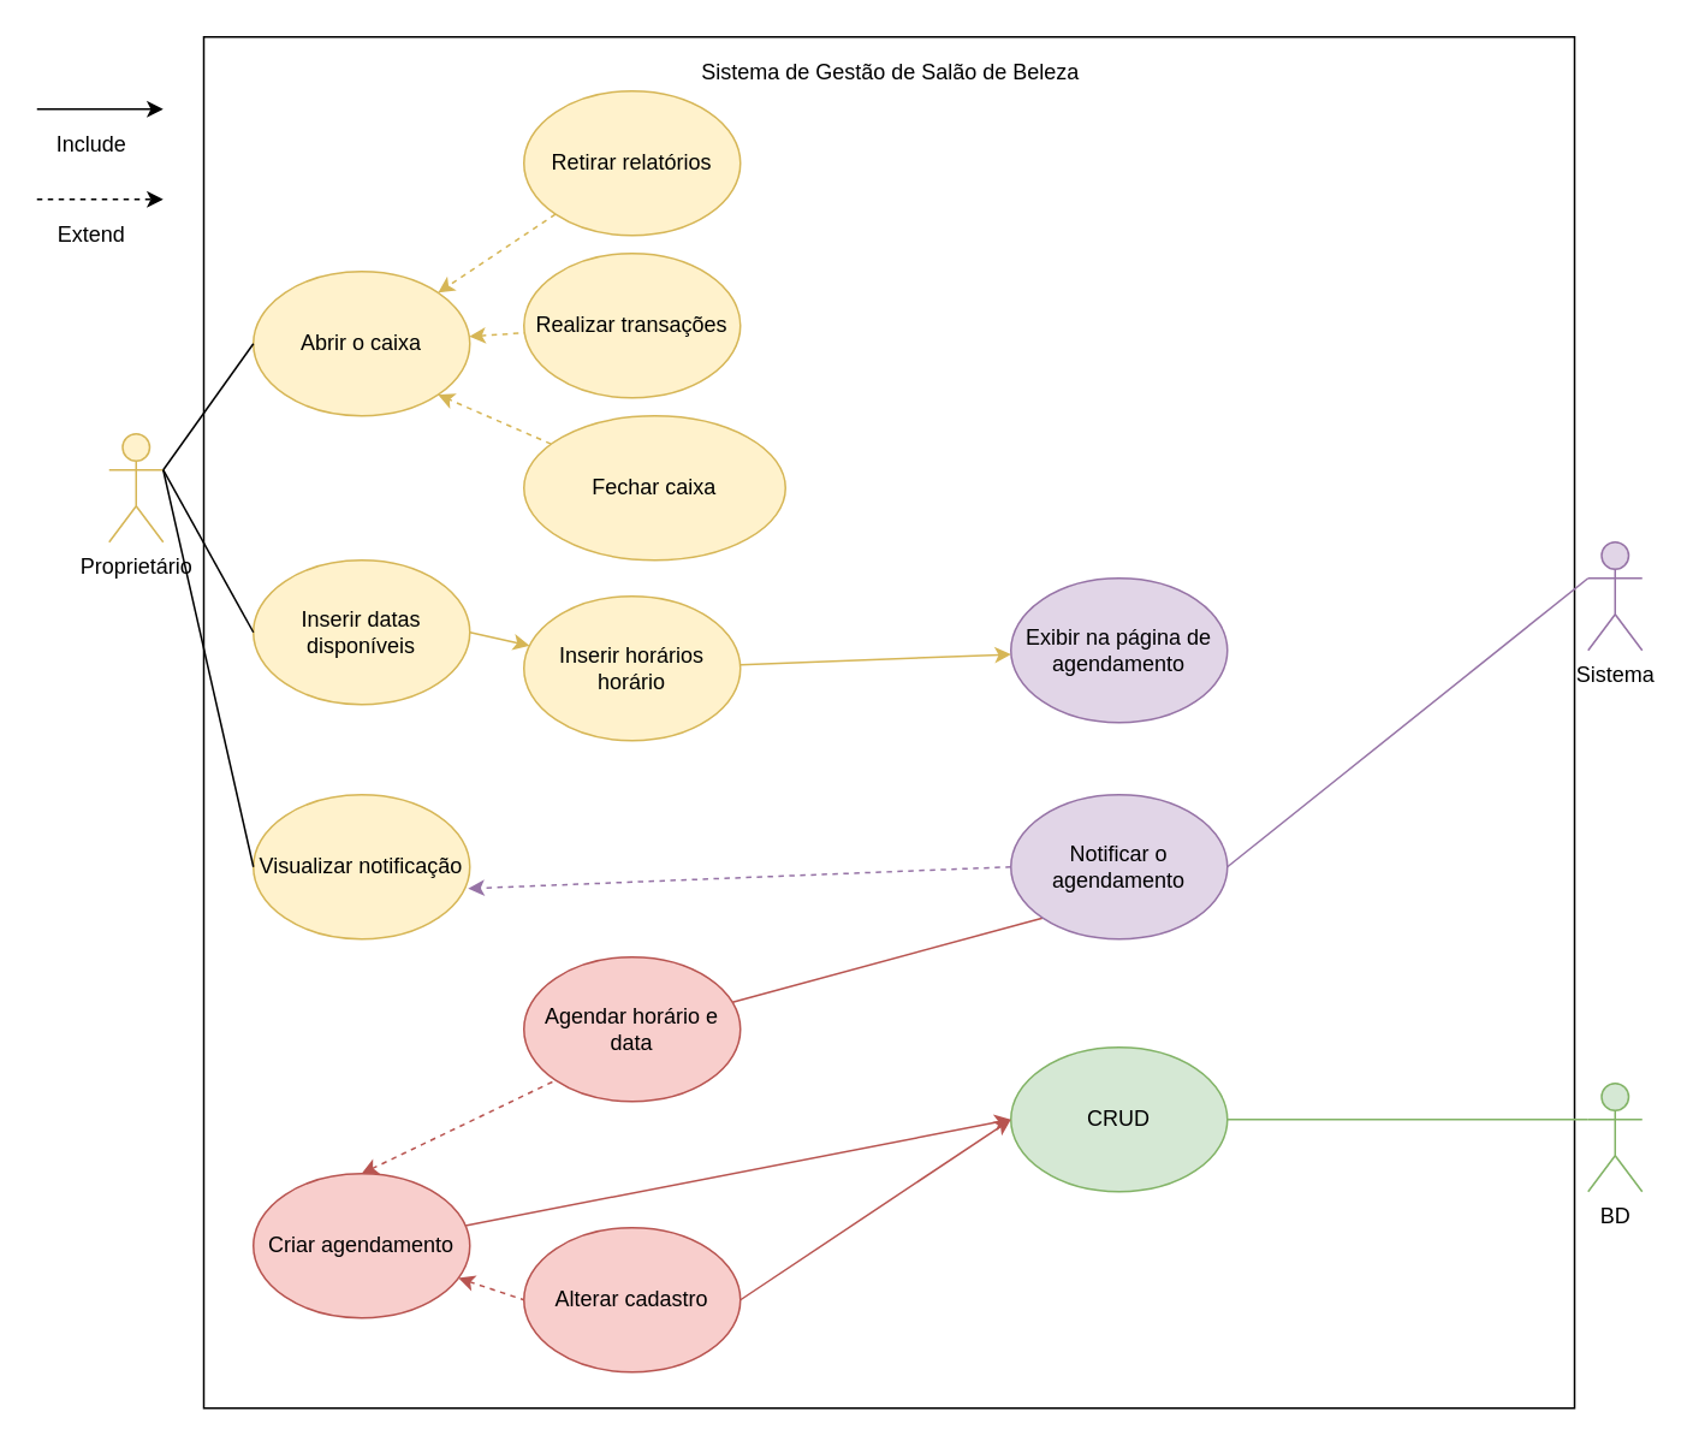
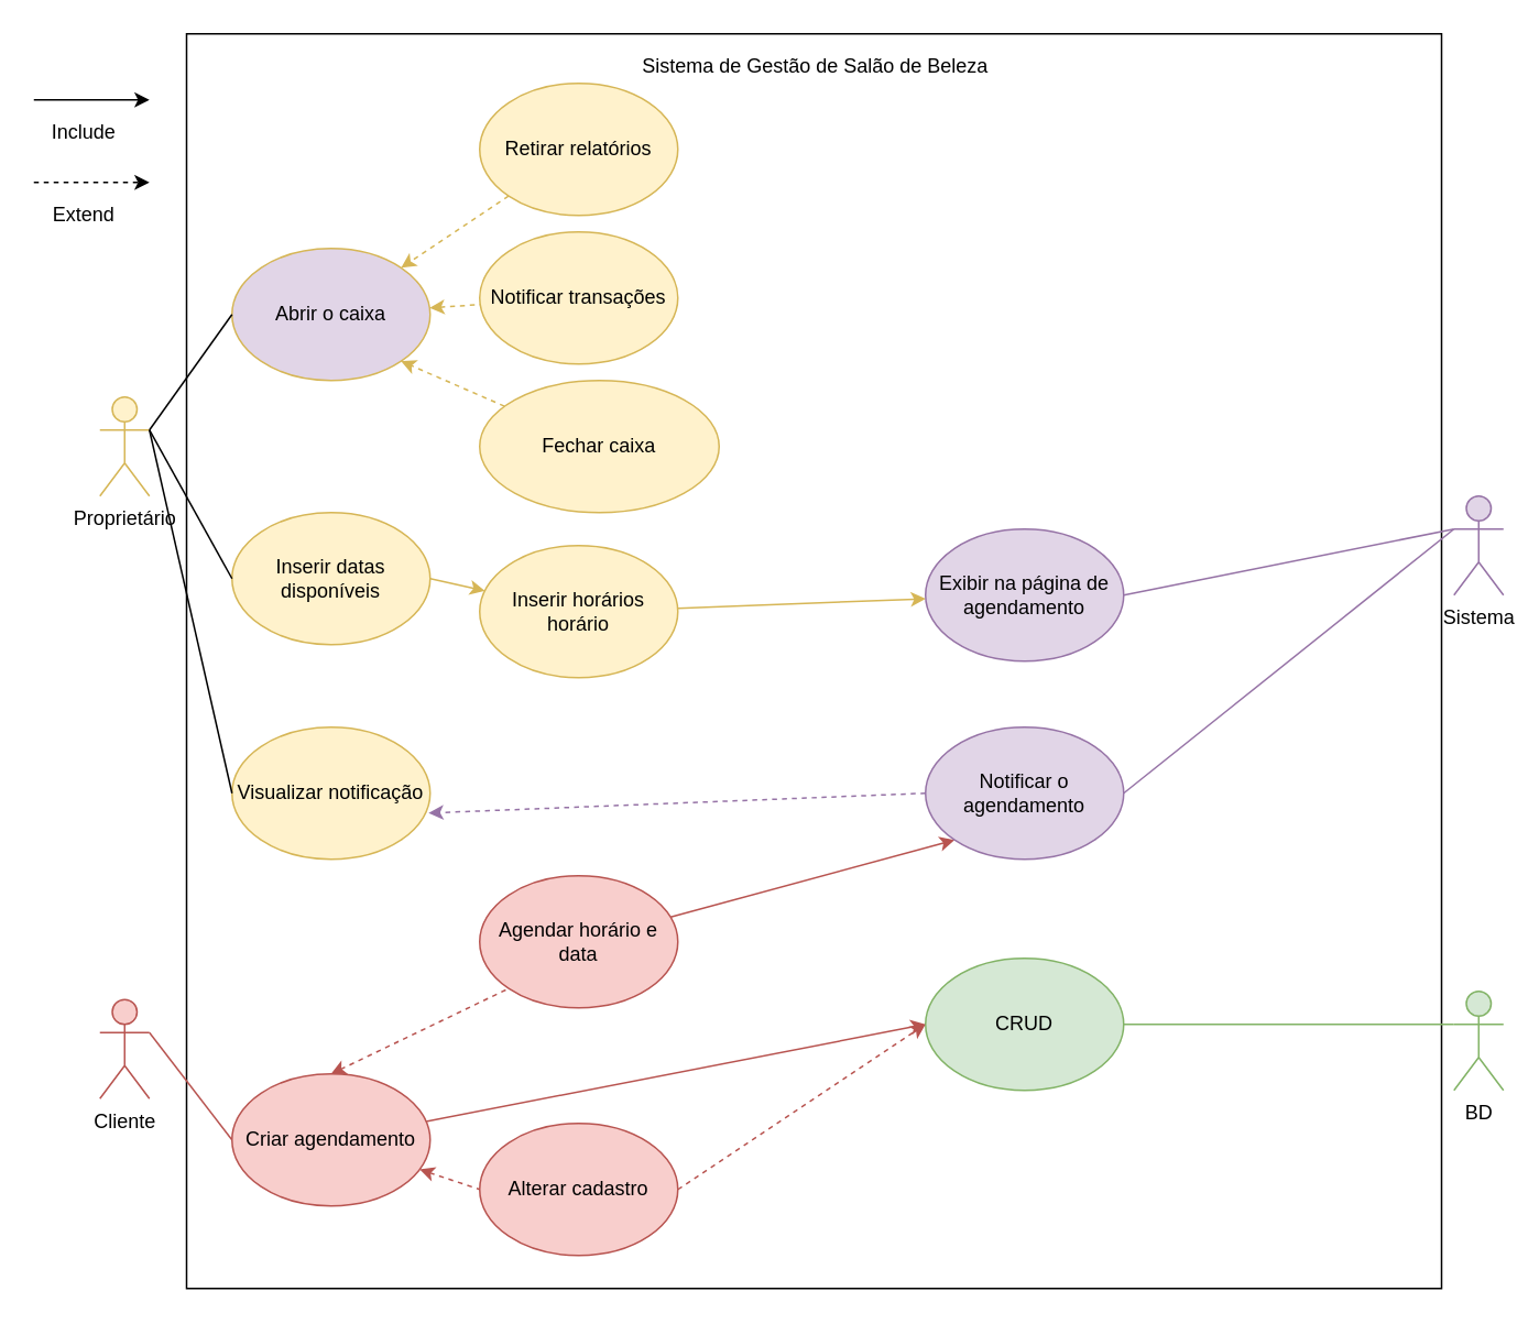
  <mxCell id="0" />
  <mxCell id="1" parent="0" />
  <mxCell id="2" value="Proprietário" style="shape=umlActor;verticalLabelPosition=bottom;verticalAlign=top;html=1;outlineConnect=0;fillColor=#fff2cc;strokeColor=#d6b656;" parent="1" vertex="1"><mxGeometry x="60" y="240" width="30" height="60" as="geometry" /></mxCell>
  <mxCell id="3" value="" style="whiteSpace=wrap;html=1;aspect=fixed;" parent="1" vertex="1"><mxGeometry x="112.5" width="760" height="760" as="geometry" y="20" /></mxCell>
+ <mxCell id="4" style="rounded=0;orthogonalLoop=1;jettySize=auto;html=1;exitX=1;exitY=0.333;exitDx=0;exitDy=0;exitPerimeter=0;entryX=0;entryY=0.5;entryDx=0;entryDy=0;endArrow=none;endFill=0;fillColor=#f8cecc;strokeColor=#b85450;" parent="1" source="5" target="14" edge="1"><mxGeometry relative="1" as="geometry" /></mxCell>
+ <mxCell id="5" value="Cliente" style="shape=umlActor;verticalLabelPosition=bottom;verticalAlign=top;html=1;outlineConnect=0;fillColor=#f8cecc;strokeColor=#b85450;" parent="1" vertex="1"><mxGeometry x="60" y="605" width="30" height="60" as="geometry" /></mxCell>
  <mxCell id="6" style="rounded=0;orthogonalLoop=1;jettySize=auto;html=1;exitX=0;exitY=0.333;exitDx=0;exitDy=0;exitPerimeter=0;fillColor=#d5e8d4;strokeColor=#82b366;endArrow=none;endFill=0;" parent="1" source="7" target="15" edge="1"><mxGeometry relative="1" as="geometry"><mxPoint x="940" y="580" as="sourcePoint" /></mxGeometry></mxCell>
  <mxCell id="7" value="BD" style="shape=umlActor;verticalLabelPosition=bottom;verticalAlign=top;html=1;outlineConnect=0;fillColor=#d5e8d4;strokeColor=#82b366;" parent="1" vertex="1"><mxGeometry x="880" y="600" width="30" height="60" as="geometry" /></mxCell>
  <mxCell id="8" style="edgeStyle=none;rounded=0;orthogonalLoop=1;jettySize=auto;html=1;exitX=1;exitY=0.5;exitDx=0;exitDy=0;startArrow=none;startFill=0;endArrow=classic;endFill=1;fillColor=#fff2cc;strokeColor=#d6b656;" parent="1" source="9" target="20" edge="1"><mxGeometry relative="1" as="geometry" /></mxCell>
  <mxCell id="9" value="Inserir datas disponíveis" style="ellipse;whiteSpace=wrap;html=1;fillColor=#fff2cc;strokeColor=#d6b656;" parent="1" vertex="1"><mxGeometry x="140" y="310" width="120" height="80" as="geometry" /></mxCell>
  <mxCell id="10" value="" style="endArrow=none;html=1;exitX=1;exitY=0.333;exitDx=0;exitDy=0;exitPerimeter=0;entryX=0;entryY=0.5;entryDx=0;entryDy=0;" parent="1" source="2" target="9" edge="1"><mxGeometry width="50" height="50" relative="1" as="geometry"><mxPoint x="580" y="530" as="sourcePoint" /><mxPoint x="630" y="480" as="targetPoint" /></mxGeometry></mxCell>
  <mxCell id="11" style="edgeStyle=none;rounded=0;orthogonalLoop=1;jettySize=auto;html=1;entryX=0;entryY=0.5;entryDx=0;entryDy=0;fillColor=#f8cecc;strokeColor=#b85450;" parent="1" source="14" target="15" edge="1"><mxGeometry relative="1" as="geometry" /></mxCell>
  <mxCell id="12" style="edgeStyle=none;rounded=0;orthogonalLoop=1;jettySize=auto;html=1;entryX=0;entryY=0.5;entryDx=0;entryDy=0;endArrow=none;endFill=0;startArrow=classic;startFill=1;dashed=1;fillColor=#f8cecc;strokeColor=#b85450;" parent="1" source="14" target="18" edge="1"><mxGeometry relative="1" as="geometry"><mxPoint x="510" y="775" as="targetPoint" /></mxGeometry></mxCell>
  <mxCell id="13" style="edgeStyle=none;rounded=0;orthogonalLoop=1;jettySize=auto;html=1;exitX=0.5;exitY=0;exitDx=0;exitDy=0;entryX=0;entryY=1;entryDx=0;entryDy=0;startArrow=classic;startFill=1;endArrow=none;endFill=0;dashed=1;fillColor=#f8cecc;strokeColor=#b85450;" parent="1" source="14" target="23" edge="1"><mxGeometry relative="1" as="geometry" /></mxCell>
  <mxCell id="14" value="Criar agendamento" style="ellipse;whiteSpace=wrap;html=1;fillColor=#f8cecc;strokeColor=#b85450;" parent="1" vertex="1"><mxGeometry x="140" y="650" width="120" height="80" as="geometry" /></mxCell>
  <mxCell id="15" value="CRUD" style="ellipse;whiteSpace=wrap;html=1;fillColor=#d5e8d4;strokeColor=#82b366;" parent="1" vertex="1"><mxGeometry x="560" y="580" width="120" height="80" as="geometry" /></mxCell>
  <mxCell id="16" value="Sistema de Gestão de Salão de Beleza" style="text;html=1;align=center;verticalAlign=middle;resizable=0;points=[];autosize=1;" parent="1" vertex="1"><mxGeometry x="382.5" y="30" width="220" height="20" as="geometry" /></mxCell>
- <mxCell id="17" style="edgeStyle=none;rounded=0;orthogonalLoop=1;jettySize=auto;html=1;entryX=0;entryY=0.5;entryDx=0;entryDy=0;endArrow=classic;endFill=1;exitX=1;exitY=0.5;exitDx=0;exitDy=0;fillColor=#f8cecc;strokeColor=#b85450;" parent="1" source="18" target="15" edge="1"><mxGeometry relative="1" as="geometry"><mxPoint x="615.155" y="748.66" as="sourcePoint" /></mxGeometry></mxCell>
+ <mxCell id="17" style="edgeStyle=none;rounded=0;orthogonalLoop=1;jettySize=auto;html=1;entryX=0;entryY=0.5;entryDx=0;entryDy=0;endArrow=classic;endFill=1;exitX=1;exitY=0.5;exitDx=0;exitDy=0;fillColor=#f8cecc;strokeColor=#b85450;dashed=1;" parent="1" source="18" target="15" edge="1"><mxGeometry relative="1" as="geometry"><mxPoint x="615.155" y="748.66" as="sourcePoint" /></mxGeometry></mxCell>
  <mxCell id="18" value="Alterar cadastro" style="ellipse;whiteSpace=wrap;html=1;fillColor=#f8cecc;strokeColor=#b85450;" parent="1" vertex="1"><mxGeometry x="290" y="680" width="120" height="80" as="geometry" /></mxCell>
  <mxCell id="19" style="edgeStyle=none;rounded=0;orthogonalLoop=1;jettySize=auto;html=1;startArrow=none;startFill=0;endArrow=classic;endFill=1;fillColor=#fff2cc;strokeColor=#d6b656;" parent="1" source="20" target="21" edge="1"><mxGeometry relative="1" as="geometry" /></mxCell>
  <mxCell id="20" value="Inserir horários horário" style="ellipse;whiteSpace=wrap;html=1;fillColor=#fff2cc;strokeColor=#d6b656;" parent="1" vertex="1"><mxGeometry x="290" y="330" width="120" height="80" as="geometry" /></mxCell>
  <mxCell id="21" value="Exibir na página de agendamento" style="ellipse;whiteSpace=wrap;html=1;fillColor=#e1d5e7;strokeColor=#9673a6;" parent="1" vertex="1"><mxGeometry x="560" y="320" width="120" height="80" as="geometry" /></mxCell>
- <mxCell id="22" style="edgeStyle=none;rounded=0;orthogonalLoop=1;jettySize=auto;html=1;entryX=0;entryY=1;entryDx=0;entryDy=0;startArrow=none;startFill=0;endArrow=none;endFill=1;fillColor=#f8cecc;strokeColor=#b85450;" parent="1" source="23" target="26" edge="1"><mxGeometry relative="1" as="geometry" /></mxCell>
+ <mxCell id="22" style="edgeStyle=none;rounded=0;orthogonalLoop=1;jettySize=auto;html=1;entryX=0;entryY=1;entryDx=0;entryDy=0;startArrow=none;startFill=0;endArrow=classic;endFill=1;fillColor=#f8cecc;strokeColor=#b85450;" parent="1" source="23" target="26" edge="1"><mxGeometry relative="1" as="geometry" /></mxCell>
  <mxCell id="23" value="Agendar horário e data" style="ellipse;whiteSpace=wrap;html=1;fillColor=#f8cecc;strokeColor=#b85450;" parent="1" vertex="1"><mxGeometry x="290" y="530" width="120" height="80" as="geometry" /></mxCell>
  <mxCell id="24" style="edgeStyle=none;rounded=0;orthogonalLoop=1;jettySize=auto;html=1;exitX=0;exitY=0.5;exitDx=0;exitDy=0;entryX=0.992;entryY=0.65;entryDx=0;entryDy=0;entryPerimeter=0;startArrow=none;startFill=0;endArrow=classic;endFill=1;dashed=1;fillColor=#e1d5e7;strokeColor=#9673a6;" parent="1" source="26" target="27" edge="1"><mxGeometry relative="1" as="geometry" /></mxCell>
  <mxCell id="25" style="edgeStyle=none;rounded=0;orthogonalLoop=1;jettySize=auto;html=1;exitX=1;exitY=0.5;exitDx=0;exitDy=0;entryX=0;entryY=0.333;entryDx=0;entryDy=0;entryPerimeter=0;startArrow=none;startFill=0;endArrow=none;endFill=0;fillColor=#e1d5e7;strokeColor=#9673a6;" parent="1" source="26" target="34" edge="1"><mxGeometry relative="1" as="geometry" /></mxCell>
  <mxCell id="26" value="Notificar o agendamento" style="ellipse;whiteSpace=wrap;html=1;fillColor=#e1d5e7;strokeColor=#9673a6;" parent="1" vertex="1"><mxGeometry x="560" y="440" width="120" height="80" as="geometry" /></mxCell>
  <mxCell id="27" value="Visualizar notificação" style="ellipse;whiteSpace=wrap;html=1;fillColor=#fff2cc;strokeColor=#d6b656;" parent="1" vertex="1"><mxGeometry x="140" y="440" width="120" height="80" as="geometry" /></mxCell>
  <mxCell id="28" style="edgeStyle=none;rounded=0;orthogonalLoop=1;jettySize=auto;html=1;exitX=1;exitY=0.333;exitDx=0;exitDy=0;exitPerimeter=0;entryX=0;entryY=0.5;entryDx=0;entryDy=0;startArrow=none;startFill=0;endArrow=none;endFill=0;" parent="1" source="2" target="27" edge="1"><mxGeometry relative="1" as="geometry" /></mxCell>
  <mxCell id="29" value="" style="edgeStyle=none;rounded=0;orthogonalLoop=1;jettySize=auto;html=1;startArrow=classic;startFill=1;endArrow=none;endFill=0;fillColor=#fff2cc;strokeColor=#d6b656;dashed=1;" parent="1" source="30" target="32" edge="1"><mxGeometry relative="1" as="geometry" /></mxCell>
- <mxCell id="30" value="Abrir o caixa" style="ellipse;whiteSpace=wrap;html=1;fillColor=#fff2cc;strokeColor=#d6b656;" parent="1" vertex="1"><mxGeometry x="140" y="150" width="120" height="80" as="geometry" /></mxCell>
+ <mxCell id="30" value="Abrir o caixa" style="ellipse;whiteSpace=wrap;html=1;fillColor=#e1d5e7;strokeColor=#d6b656;" parent="1" vertex="1"><mxGeometry x="140" y="150" width="120" height="80" as="geometry" /></mxCell>
  <mxCell id="31" style="edgeStyle=none;rounded=0;orthogonalLoop=1;jettySize=auto;html=1;exitX=1;exitY=0.333;exitDx=0;exitDy=0;exitPerimeter=0;entryX=0;entryY=0.5;entryDx=0;entryDy=0;startArrow=none;startFill=0;endArrow=none;endFill=0;" parent="1" source="2" target="30" edge="1"><mxGeometry relative="1" as="geometry" /></mxCell>
- <mxCell id="32" value="Realizar transações" style="ellipse;whiteSpace=wrap;html=1;fillColor=#fff2cc;strokeColor=#d6b656;" parent="1" vertex="1"><mxGeometry x="290" y="140" width="120" height="80" as="geometry" /></mxCell>
+ <mxCell id="32" value="Notificar transações" style="ellipse;whiteSpace=wrap;html=1;fillColor=#fff2cc;strokeColor=#d6b656;" parent="1" vertex="1"><mxGeometry x="290" y="140" width="120" height="80" as="geometry" /></mxCell>
+ <mxCell id="33" style="edgeStyle=none;rounded=0;orthogonalLoop=1;jettySize=auto;html=1;exitX=0;exitY=0.333;exitDx=0;exitDy=0;exitPerimeter=0;entryX=1;entryY=0.5;entryDx=0;entryDy=0;startArrow=none;startFill=0;endArrow=none;endFill=0;fillColor=#e1d5e7;strokeColor=#9673a6;" parent="1" source="34" target="21" edge="1"><mxGeometry relative="1" as="geometry" /></mxCell>
  <mxCell id="34" value="Sistema" style="shape=umlActor;verticalLabelPosition=bottom;verticalAlign=top;html=1;outlineConnect=0;fillColor=#e1d5e7;strokeColor=#9673a6;" parent="1" vertex="1"><mxGeometry x="880" y="300" width="30" height="60" as="geometry" /></mxCell>
  <mxCell id="35" style="edgeStyle=none;rounded=0;orthogonalLoop=1;jettySize=auto;html=1;entryX=1;entryY=0;entryDx=0;entryDy=0;startArrow=none;startFill=0;endArrow=classic;endFill=1;fillColor=#fff2cc;strokeColor=#d6b656;dashed=1;" parent="1" source="36" target="30" edge="1"><mxGeometry relative="1" as="geometry" /></mxCell>
  <mxCell id="36" value="Retirar relatórios" style="ellipse;whiteSpace=wrap;html=1;fillColor=#fff2cc;strokeColor=#d6b656;" parent="1" vertex="1"><mxGeometry x="290" y="50" width="120" height="80" as="geometry" /></mxCell>
  <mxCell id="37" style="rounded=0;orthogonalLoop=1;jettySize=auto;html=1;entryX=1;entryY=1;entryDx=0;entryDy=0;dashed=1;startArrow=none;startFill=0;endArrow=classic;endFill=1;fillColor=#fff2cc;strokeColor=#d6b656;" edge="1" parent="1" source="38" target="30"><mxGeometry relative="1" as="geometry" /></mxCell>
  <mxCell id="38" value="Fechar caixa" style="ellipse;whiteSpace=wrap;html=1;fillColor=#fff2cc;strokeColor=#d6b656;" vertex="1" parent="1"><mxGeometry x="290" y="230" width="145" height="80" as="geometry" /></mxCell>
  <mxCell id="39" value="" style="endArrow=classic;html=1;" edge="1" parent="1"><mxGeometry width="50" height="50" relative="1" as="geometry"><mxPoint x="20" y="60" as="sourcePoint" /><mxPoint x="90" y="60" as="targetPoint" /></mxGeometry></mxCell>
  <mxCell id="40" value="Include" style="text;html=1;align=center;verticalAlign=middle;resizable=0;points=[];autosize=1;" vertex="1" parent="1"><mxGeometry x="25" y="70" width="50" height="20" as="geometry" /></mxCell>
  <mxCell id="41" value="" style="endArrow=classic;html=1;dashed=1;" edge="1" parent="1"><mxGeometry width="50" height="50" relative="1" as="geometry"><mxPoint x="20" y="110" as="sourcePoint" /><mxPoint x="90" y="110" as="targetPoint" /></mxGeometry></mxCell>
  <mxCell id="42" value="Extend" style="text;html=1;align=center;verticalAlign=middle;resizable=0;points=[];autosize=1;" vertex="1" parent="1"><mxGeometry x="25" y="120" width="50" height="20" as="geometry" /></mxCell>
